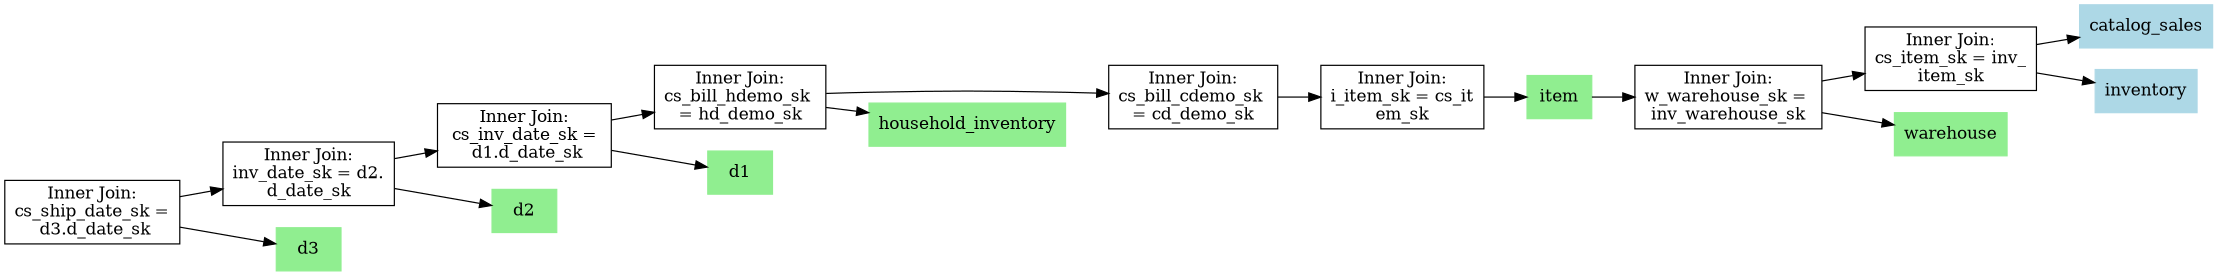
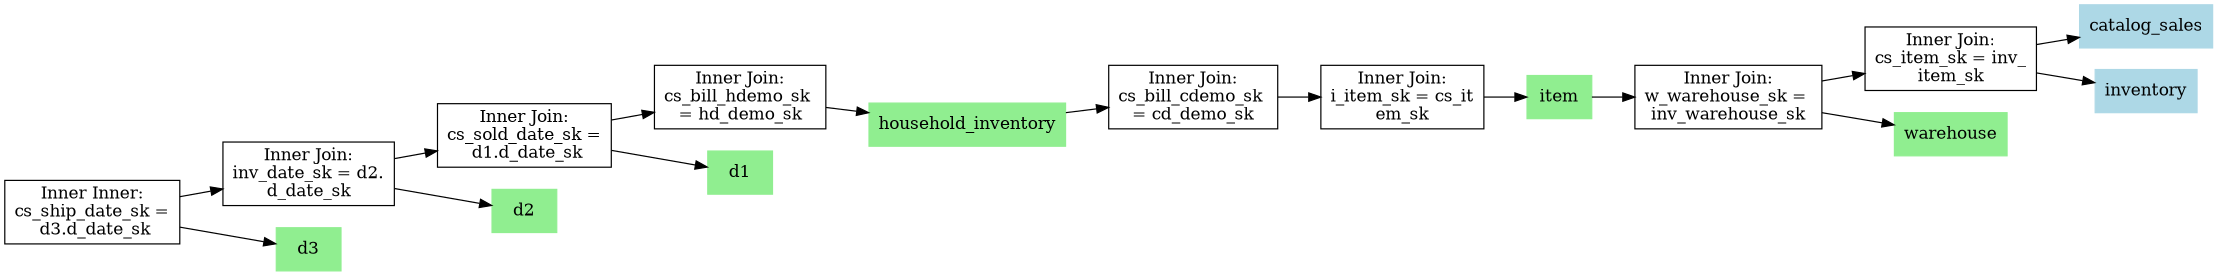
  digraph {
    rankdir=LR
    node [shape=box]
-   n1 [label="Inner Join:\ncs_ship_date_sk =\n d3.d_date_sk"]
+   n1 [label="Inner Inner:\ncs_ship_date_sk =\n d3.d_date_sk"]
    n2 [label="Inner Join:\ninv_date_sk = d2.\nd_date_sk"]
    n3 [color=lightgreen fillcolor=lightgreen label=d3 style=filled]
-   n4 [label="Inner Join:\ncs_inv_date_sk =\n d1.d_date_sk"]
+   n4 [label="Inner Join:\ncs_sold_date_sk =\n d1.d_date_sk"]
    n5 [color=lightgreen fillcolor=lightgreen label=d2 style=filled]
    n6 [label="Inner Join:\ncs_bill_hdemo_sk \n= hd_demo_sk"]
    n7 [color=lightgreen fillcolor=lightgreen label=d1 style=filled]
    n8 [label="Inner Join:\ncs_bill_cdemo_sk \n= cd_demo_sk"]
    n9 [color=lightgreen fillcolor=lightgreen label=household_inventory style=filled]
    n10 [label="Inner Join:\ni_item_sk = cs_it\nem_sk"]
    n11 [color=lightgreen fillcolor=lightgreen label=item style=filled]
    n12 [label="Inner Join:\nw_warehouse_sk = \ninv_warehouse_sk"]
    n13 [label="Inner Join:\ncs_item_sk = inv_\nitem_sk"]
    n14 [color=lightgreen fillcolor=lightgreen label=warehouse style=filled]
    n15 [color=lightblue fillcolor=lightblue label=catalog_sales style=filled]
    n16 [color=lightblue fillcolor=lightblue label=inventory style=filled]
    n1 -> n2
    n1 -> n3
    n2 -> n4
    n2 -> n5
    n4 -> n6
    n4 -> n7
-   n6 -> n8
+   n9 -> n8
    n6 -> n9
    n8 -> n10
    n10 -> n11
    n11 -> n12
    n12 -> n13
    n12 -> n14
    n13 -> n15
    n13 -> n16
  }
